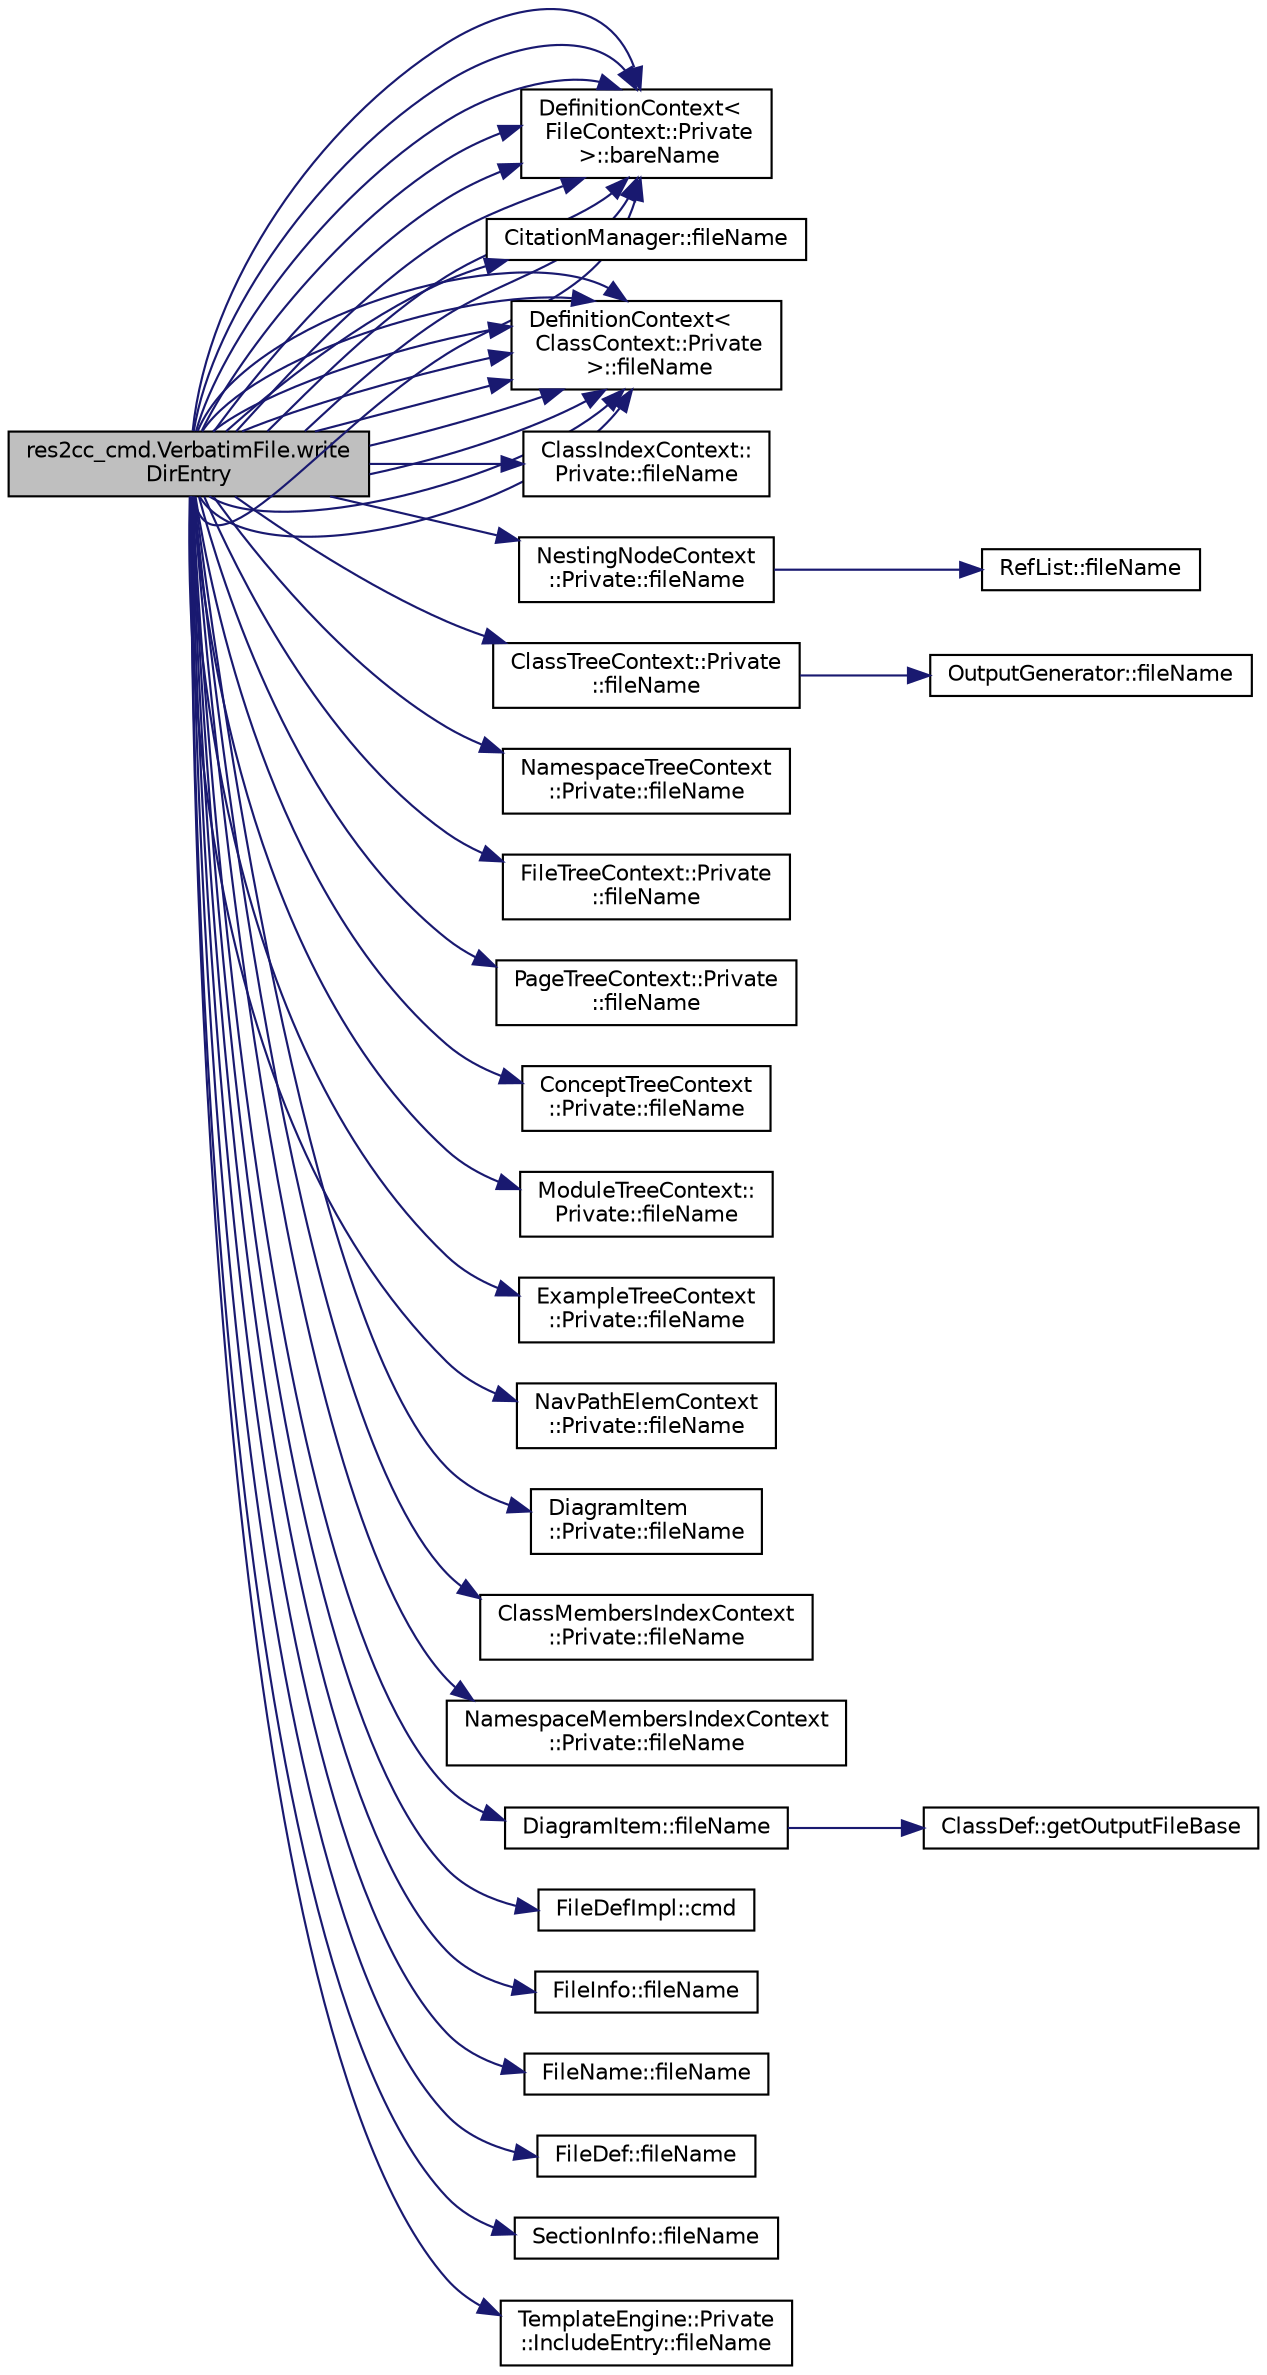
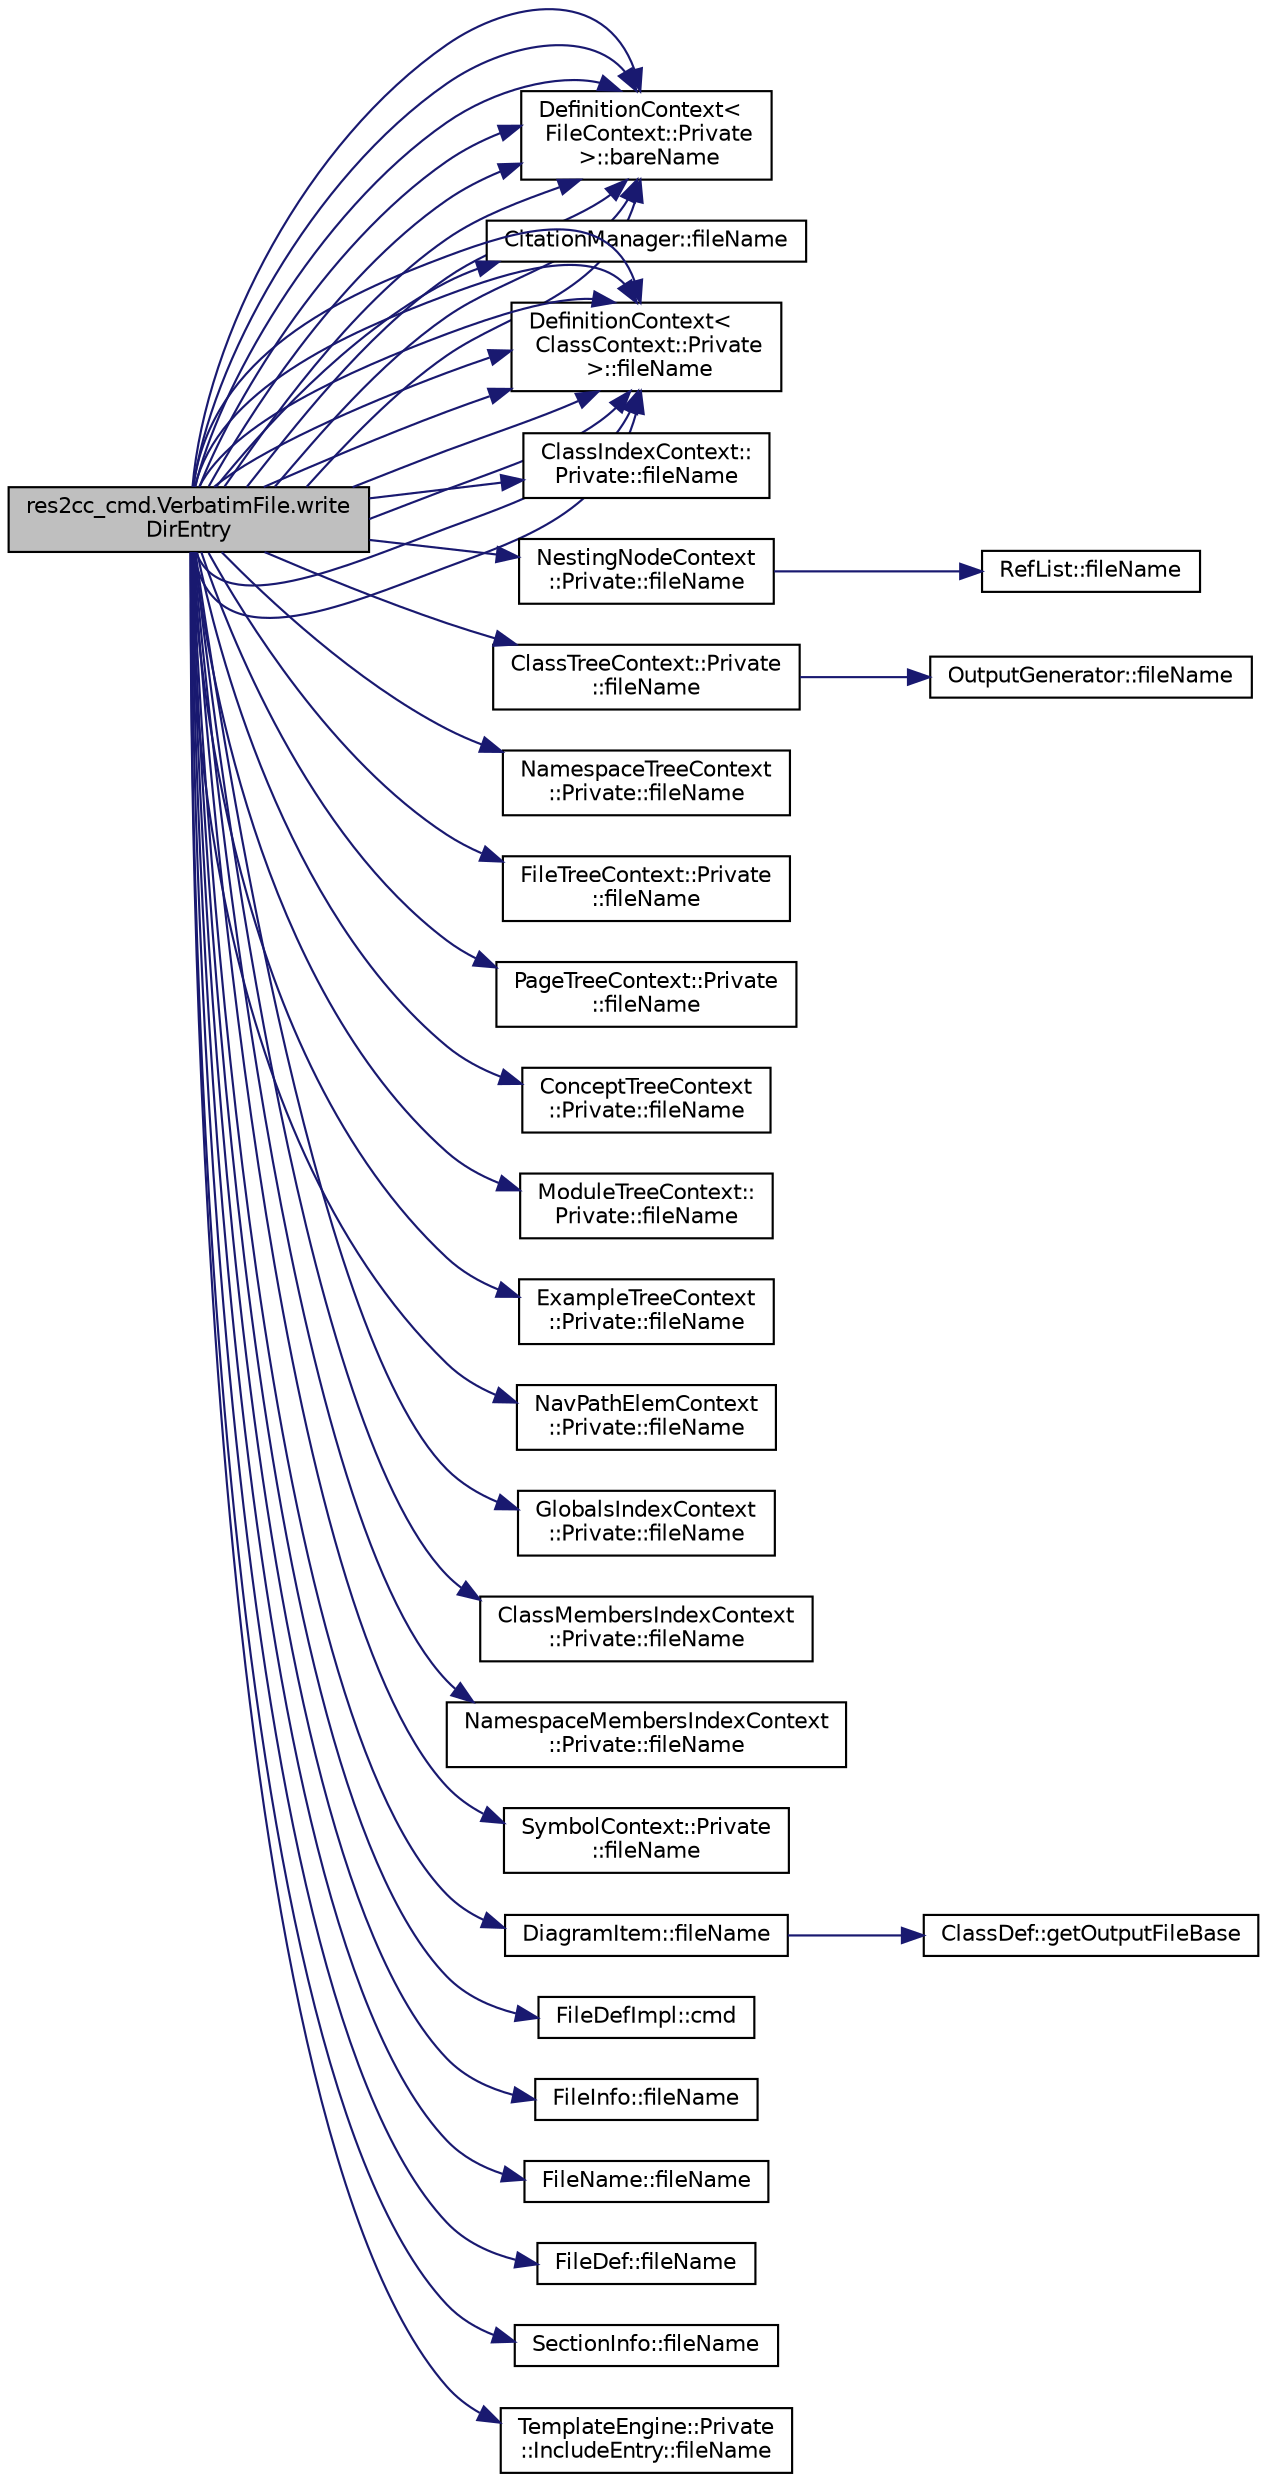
  digraph {
    rankdir=LR
    node [color=black fillcolor=white fontname=Helvetica fontsize=10 shape=record style=filled]
    edge [color=midnightblue fontname=Helvetica fontsize=10 labelfontname=Helvetica labelfontsize=10 style=solid]
    n1 [fillcolor=grey75 fontcolor=black height=0.2 label="res2cc_cmd.VerbatimFile.write\lDirEntry" width=0.4]
    n2 [height=0.2 label="DefinitionContext\<\l FileContext::Private\l \>::bareName" width=0.4]
    n3 [height=0.2 label="CitationManager::fileName" width=0.4]
    n4 [height=0.2 label="DefinitionContext\<\l ClassContext::Private\l \>::fileName" width=0.4]
    n5 [height=0.2 label="ClassIndexContext::\lPrivate::fileName" width=0.4]
    n6 [height=0.2 label="NestingNodeContext\l::Private::fileName" width=0.4]
    n7 [height=0.2 label="ClassTreeContext::Private\l::fileName" width=0.4]
    n8 [height=0.2 label="NamespaceTreeContext\l::Private::fileName" width=0.4]
    n9 [height=0.2 label="FileTreeContext::Private\l::fileName" width=0.4]
    n10 [height=0.2 label="PageTreeContext::Private\l::fileName" width=0.4]
    n11 [height=0.2 label="ConceptTreeContext\l::Private::fileName" width=0.4]
    n12 [height=0.2 label="ModuleTreeContext::\lPrivate::fileName" width=0.4]
    n13 [height=0.2 label="ExampleTreeContext\l::Private::fileName" width=0.4]
    n14 [height=0.2 label="NavPathElemContext\l::Private::fileName" width=0.4]
-   n15 [height=0.2 label="DiagramItem\l::Private::fileName" width=0.4]
+   n15 [height=0.2 label="GlobalsIndexContext\l::Private::fileName" width=0.4]
    n16 [height=0.2 label="ClassMembersIndexContext\l::Private::fileName" width=0.4]
    n17 [height=0.2 label="NamespaceMembersIndexContext\l::Private::fileName" width=0.4]
+   n18 [height=0.2 label="SymbolContext::Private\l::fileName" width=0.4]
    n19 [height=0.2 label="DiagramItem::fileName" width=0.4]
    n20 [height=0.2 label="FileDefImpl::cmd" width=0.4]
    n21 [height=0.2 label="FileInfo::fileName" width=0.4]
    n22 [height=0.2 label="FileName::fileName" width=0.4]
    n23 [height=0.2 label="FileDef::fileName" width=0.4]
    n24 [height=0.2 label="SectionInfo::fileName" width=0.4]
    n25 [height=0.2 label="TemplateEngine::Private\l::IncludeEntry::fileName" width=0.4]
    n26 [height=0.2 label="RefList::fileName" width=0.4]
    n27 [height=0.2 label="OutputGenerator::fileName" width=0.4]
    n28 [height=0.2 label="ClassDef::getOutputFileBase" width=0.4]
    n1 -> n2
    n1 -> n2
    n1 -> n2
    n1 -> n2
    n1 -> n2
    n1 -> n2
    n1 -> n2
    n1 -> n2
    n1 -> n2
    n1 -> n3
    n1 -> n4
    n1 -> n4
    n1 -> n4
    n1 -> n4
    n1 -> n4
    n1 -> n4
    n1 -> n4
    n1 -> n4
    n1 -> n4
    n1 -> n5
    n1 -> n6
    n1 -> n7
    n1 -> n8
    n1 -> n9
    n1 -> n10
    n1 -> n11
    n1 -> n12
    n1 -> n13
    n1 -> n14
    n1 -> n15
    n1 -> n16
    n1 -> n17
+   n1 -> n18
    n1 -> n19
    n1 -> n20
    n1 -> n21
    n1 -> n22
    n1 -> n23
    n1 -> n24
    n1 -> n25
    n6 -> n26
    n7 -> n27
    n19 -> n28
  }
